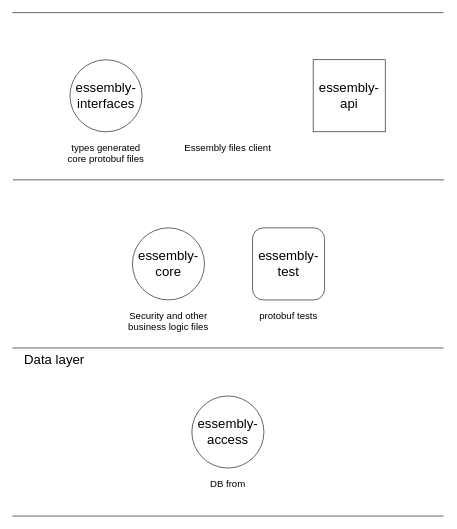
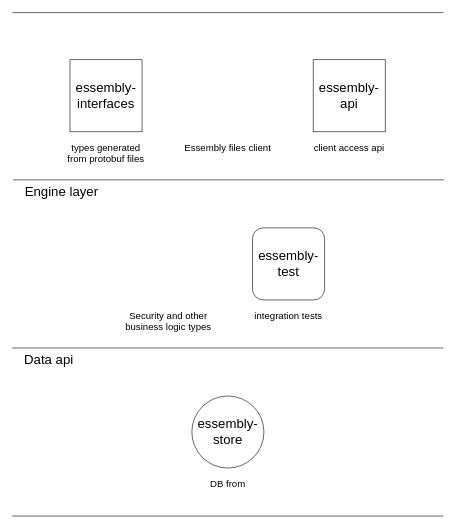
  <mxCell id="0" />
  <mxCell id="1" parent="0" />
  <mxCell id="2" value="" style="group" vertex="1" connectable="0" parent="1"><mxGeometry x="506" y="99" width="150" height="170" as="geometry" /></mxCell>
  <mxCell id="3" value="essembly-api" style="whiteSpace=wrap;html=1;aspect=fixed;fontSize=22;rounded=0;" vertex="1" parent="2"><mxGeometry x="15" width="120" height="120" as="geometry" /></mxCell>
+ <mxCell id="4" value="client access api" style="text;html=1;strokeColor=none;fillColor=none;align=center;verticalAlign=top;whiteSpace=wrap;rounded=0;fontSize=16;" vertex="1" parent="2"><mxGeometry y="130" width="150" height="40" as="geometry" /></mxCell>
  <mxCell id="5" value="" style="group" vertex="1" connectable="0" parent="1"><mxGeometry x="101" y="99" width="150" height="180" as="geometry" /></mxCell>
- <mxCell id="6" value="essembly-interfaces" style="ellipse;whiteSpace=wrap;html=1;aspect=fixed;fontSize=22;" vertex="1" parent="5"><mxGeometry x="15" width="120" height="120" as="geometry" /></mxCell>
- <mxCell id="7" value="types generated core protobuf files" style="text;html=1;strokeColor=none;fillColor=none;align=center;verticalAlign=top;whiteSpace=wrap;rounded=0;fontSize=16;" vertex="1" parent="5"><mxGeometry y="130" width="150" height="50" as="geometry" /></mxCell>
+ <mxCell id="6" value="essembly-interfaces" style="whiteSpace=wrap;html=1;aspect=fixed;fontSize=22;rounded=0;" vertex="1" parent="5"><mxGeometry x="15" width="120" height="120" as="geometry" /></mxCell>
+ <mxCell id="7" value="types generated from protobuf files" style="text;html=1;strokeColor=none;fillColor=none;align=center;verticalAlign=top;whiteSpace=wrap;rounded=0;fontSize=16;" vertex="1" parent="5"><mxGeometry y="130" width="150" height="50" as="geometry" /></mxCell>
  <mxCell id="8" value="" style="group" vertex="1" connectable="0" parent="1"><mxGeometry x="304" y="659" width="150" height="170" as="geometry" /></mxCell>
- <mxCell id="9" value="essembly-access" style="ellipse;whiteSpace=wrap;html=1;aspect=fixed;fontSize=22;" vertex="1" parent="8"><mxGeometry x="15" width="120" height="120" as="geometry" /></mxCell>
+ <mxCell id="9" value="essembly-store" style="ellipse;whiteSpace=wrap;html=1;aspect=fixed;fontSize=22;" vertex="1" parent="8"><mxGeometry x="15" width="120" height="120" as="geometry" /></mxCell>
  <mxCell id="10" value="DB from" style="text;html=1;strokeColor=none;fillColor=none;align=center;verticalAlign=top;whiteSpace=wrap;rounded=0;fontSize=16;" vertex="1" parent="8"><mxGeometry y="130" width="150" height="40" as="geometry" /></mxCell>
  <mxCell id="11" value="" style="group" vertex="1" connectable="0" parent="1"><mxGeometry x="205" y="379" width="150" height="180" as="geometry" /></mxCell>
- <mxCell id="12" value="essembly-core" style="ellipse;whiteSpace=wrap;html=1;aspect=fixed;fontSize=22;" vertex="1" parent="11"><mxGeometry x="15" width="120" height="120" as="geometry" /></mxCell>
- <mxCell id="13" value="Security and other business logic files" style="text;html=1;strokeColor=none;fillColor=none;align=center;verticalAlign=top;whiteSpace=wrap;rounded=0;fontSize=16;" vertex="1" parent="11"><mxGeometry y="130" width="150" height="50" as="geometry" /></mxCell>
+ <mxCell id="13" value="Security and other business logic types" style="text;html=1;strokeColor=none;fillColor=none;align=center;verticalAlign=top;whiteSpace=wrap;rounded=0;fontSize=16;" vertex="1" parent="11"><mxGeometry y="130" width="150" height="50" as="geometry" /></mxCell>
  <mxCell id="14" value="" style="group" vertex="1" connectable="0" parent="1"><mxGeometry x="304" y="99" width="150" height="180" as="geometry" /></mxCell>
  <mxCell id="15" value="Essembly files client" style="text;html=1;strokeColor=none;fillColor=none;align=center;verticalAlign=top;whiteSpace=wrap;rounded=0;fontSize=16;" vertex="1" parent="14"><mxGeometry y="130" width="150" height="50" as="geometry" /></mxCell>
  <mxCell id="16" value="" style="group" vertex="1" connectable="0" parent="1"><mxGeometry x="405" y="379" width="150" height="180" as="geometry" /></mxCell>
  <mxCell id="17" value="essembly-test" style="whiteSpace=wrap;html=1;aspect=fixed;fontSize=22;rounded=1;" vertex="1" parent="16"><mxGeometry x="15" width="120" height="120" as="geometry" /></mxCell>
- <mxCell id="18" value="protobuf tests" style="text;html=1;strokeColor=none;fillColor=none;align=center;verticalAlign=top;whiteSpace=wrap;rounded=0;fontSize=16;" vertex="1" parent="16"><mxGeometry y="130" width="150" height="50" as="geometry" /></mxCell>
+ <mxCell id="18" value="integration tests" style="text;html=1;strokeColor=none;fillColor=none;align=center;verticalAlign=top;whiteSpace=wrap;rounded=0;fontSize=16;" vertex="1" parent="16"><mxGeometry y="130" width="150" height="50" as="geometry" /></mxCell>
  <mxCell id="19" value="" style="endArrow=none;html=1;fontSize=22;" edge="1" parent="1"><mxGeometry width="50" height="50" relative="1" as="geometry"><mxPoint x="21" y="299" as="sourcePoint" /><mxPoint x="739" y="299" as="targetPoint" /></mxGeometry></mxCell>
  <mxCell id="20" value="" style="endArrow=none;html=1;fontSize=22;" edge="1" parent="1"><mxGeometry width="50" height="50" relative="1" as="geometry"><mxPoint x="20" y="20.5" as="sourcePoint" /><mxPoint x="738" y="20.5" as="targetPoint" /></mxGeometry></mxCell>
+ <mxCell id="21" value="Engine layer" style="text;html=1;strokeColor=none;fillColor=none;align=left;verticalAlign=middle;whiteSpace=wrap;rounded=0;fontSize=22;" vertex="1" parent="1"><mxGeometry x="39" y="299" width="160" height="40" as="geometry" /></mxCell>
  <mxCell id="22" value="" style="endArrow=none;html=1;fontSize=22;" edge="1" parent="1"><mxGeometry width="50" height="50" relative="1" as="geometry"><mxPoint x="20" y="579" as="sourcePoint" /><mxPoint x="738" y="579" as="targetPoint" /></mxGeometry></mxCell>
- <mxCell id="23" value="Data layer" style="text;html=1;strokeColor=none;fillColor=none;align=left;verticalAlign=middle;whiteSpace=wrap;rounded=0;fontSize=22;" vertex="1" parent="1"><mxGeometry x="38" y="579" width="160" height="40" as="geometry" /></mxCell>
+ <mxCell id="23" value="Data api" style="text;html=1;strokeColor=none;fillColor=none;align=left;verticalAlign=middle;whiteSpace=wrap;rounded=0;fontSize=22;" vertex="1" parent="1"><mxGeometry x="38" y="579" width="160" height="40" as="geometry" /></mxCell>
  <mxCell id="24" value="" style="endArrow=none;html=1;fontSize=22;" edge="1" parent="1"><mxGeometry width="50" height="50" relative="1" as="geometry"><mxPoint x="20" y="859" as="sourcePoint" /><mxPoint x="738" y="859" as="targetPoint" /></mxGeometry></mxCell>
